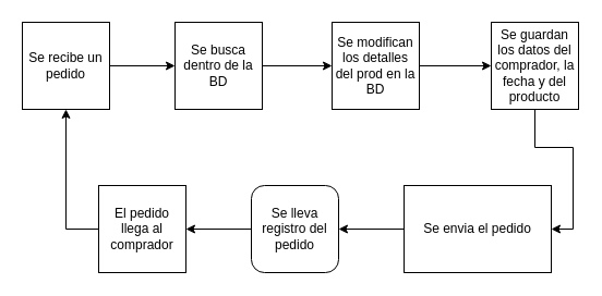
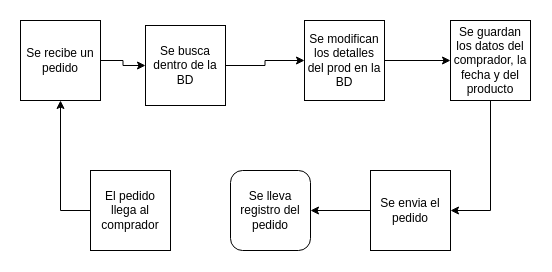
  <mxCell id="0" />
  <mxCell id="1" parent="0" />
  <mxCell id="2" value="" style="edgeStyle=orthogonalEdgeStyle;rounded=0;orthogonalLoop=1;jettySize=auto;html=1;" parent="1" source="3" target="5" edge="1"><mxGeometry relative="1" as="geometry" /></mxCell>
  <mxCell id="3" value="Se recibe un pedido" style="whiteSpace=wrap;html=1;aspect=fixed;" parent="1" vertex="1"><mxGeometry x="20" y="20" width="80" height="80" as="geometry" /></mxCell>
  <mxCell id="4" value="" style="edgeStyle=orthogonalEdgeStyle;rounded=0;orthogonalLoop=1;jettySize=auto;html=1;" parent="1" source="5" target="7" edge="1"><mxGeometry relative="1" as="geometry" /></mxCell>
- <mxCell id="5" value="Se busca dentro de la BD" style="whiteSpace=wrap;html=1;aspect=fixed;" parent="1" vertex="1"><mxGeometry x="160" y="20" width="80" height="80" as="geometry" /></mxCell>
+ <mxCell id="5" value="Se busca dentro de la BD" style="whiteSpace=wrap;html=1;aspect=fixed;" parent="1" vertex="1"><mxGeometry x="145" y="25" width="80" height="80" as="geometry" /></mxCell>
  <mxCell id="6" value="" style="edgeStyle=orthogonalEdgeStyle;rounded=0;orthogonalLoop=1;jettySize=auto;html=1;" parent="1" source="7" target="9" edge="1"><mxGeometry relative="1" as="geometry" /></mxCell>
  <mxCell id="7" value="Se modifican los detalles del prod en la BD" style="whiteSpace=wrap;html=1;aspect=fixed;" parent="1" vertex="1"><mxGeometry x="304" y="20" width="80" height="80" as="geometry" /></mxCell>
  <mxCell id="8" style="edgeStyle=orthogonalEdgeStyle;rounded=0;orthogonalLoop=1;jettySize=auto;html=1;entryX=1;entryY=0.5;entryDx=0;entryDy=0;" parent="1" source="9" target="11" edge="1"><mxGeometry relative="1" as="geometry" /></mxCell>
  <mxCell id="9" value="Se guardan los datos del comprador, la fecha y del producto" style="whiteSpace=wrap;html=1;aspect=fixed;" parent="1" vertex="1"><mxGeometry x="450" y="20" width="80" height="80" as="geometry" /></mxCell>
  <mxCell id="10" value="" style="edgeStyle=orthogonalEdgeStyle;rounded=0;orthogonalLoop=1;jettySize=auto;html=1;" parent="1" source="11" target="13" edge="1"><mxGeometry relative="1" as="geometry" /></mxCell>
- <mxCell id="11" value="Se envia el pedido" style="whiteSpace=wrap;html=1;aspect=fixed;" parent="1" vertex="1"><mxGeometry x="370" y="170" width="135" height="80" as="geometry" /></mxCell>
- <mxCell id="12" value="" style="edgeStyle=orthogonalEdgeStyle;rounded=0;orthogonalLoop=1;jettySize=auto;html=1;" parent="1" source="13" target="15" edge="1"><mxGeometry relative="1" as="geometry" /></mxCell>
+ <mxCell id="11" value="Se envia el pedido" style="whiteSpace=wrap;html=1;aspect=fixed;" parent="1" vertex="1"><mxGeometry x="370" y="170" width="80" height="80" as="geometry" /></mxCell>
  <mxCell id="13" value="Se lleva registro del pedido" style="whiteSpace=wrap;html=1;aspect=fixed;rounded=1;" parent="1" vertex="1"><mxGeometry x="230" y="170" width="80" height="80" as="geometry" /></mxCell>
  <mxCell id="14" style="edgeStyle=orthogonalEdgeStyle;rounded=0;orthogonalLoop=1;jettySize=auto;html=1;entryX=0.5;entryY=1;entryDx=0;entryDy=0;" parent="1" source="15" target="3" edge="1"><mxGeometry relative="1" as="geometry"><Array as="points"><mxPoint x="60" y="210" /></Array></mxGeometry></mxCell>
  <mxCell id="15" value="El pedido llega al comprador" style="whiteSpace=wrap;html=1;aspect=fixed;" parent="1" vertex="1"><mxGeometry x="90" y="170" width="80" height="80" as="geometry" /></mxCell>
